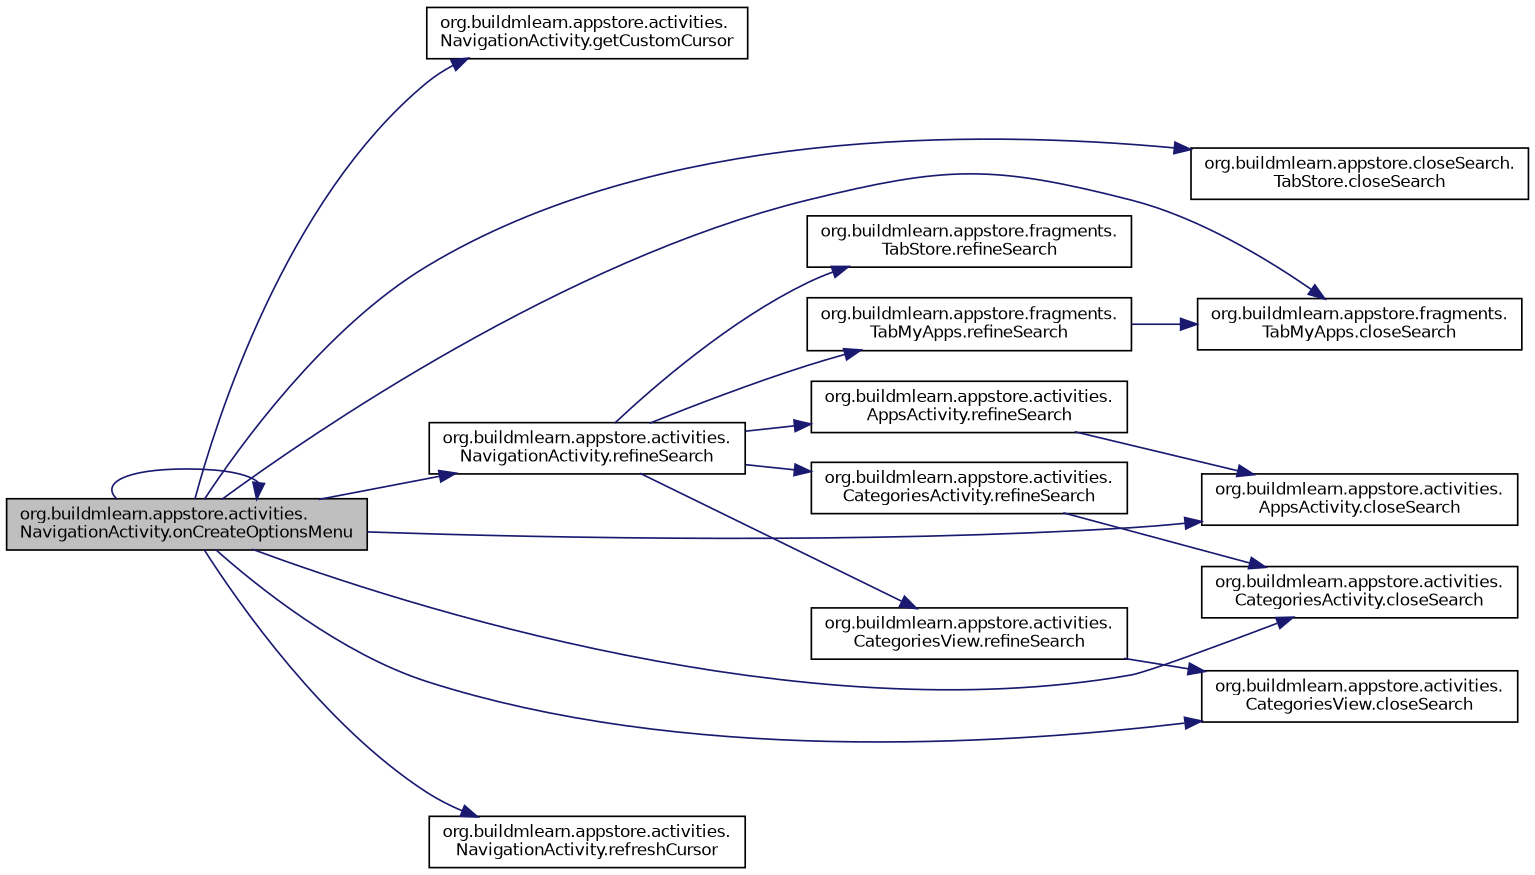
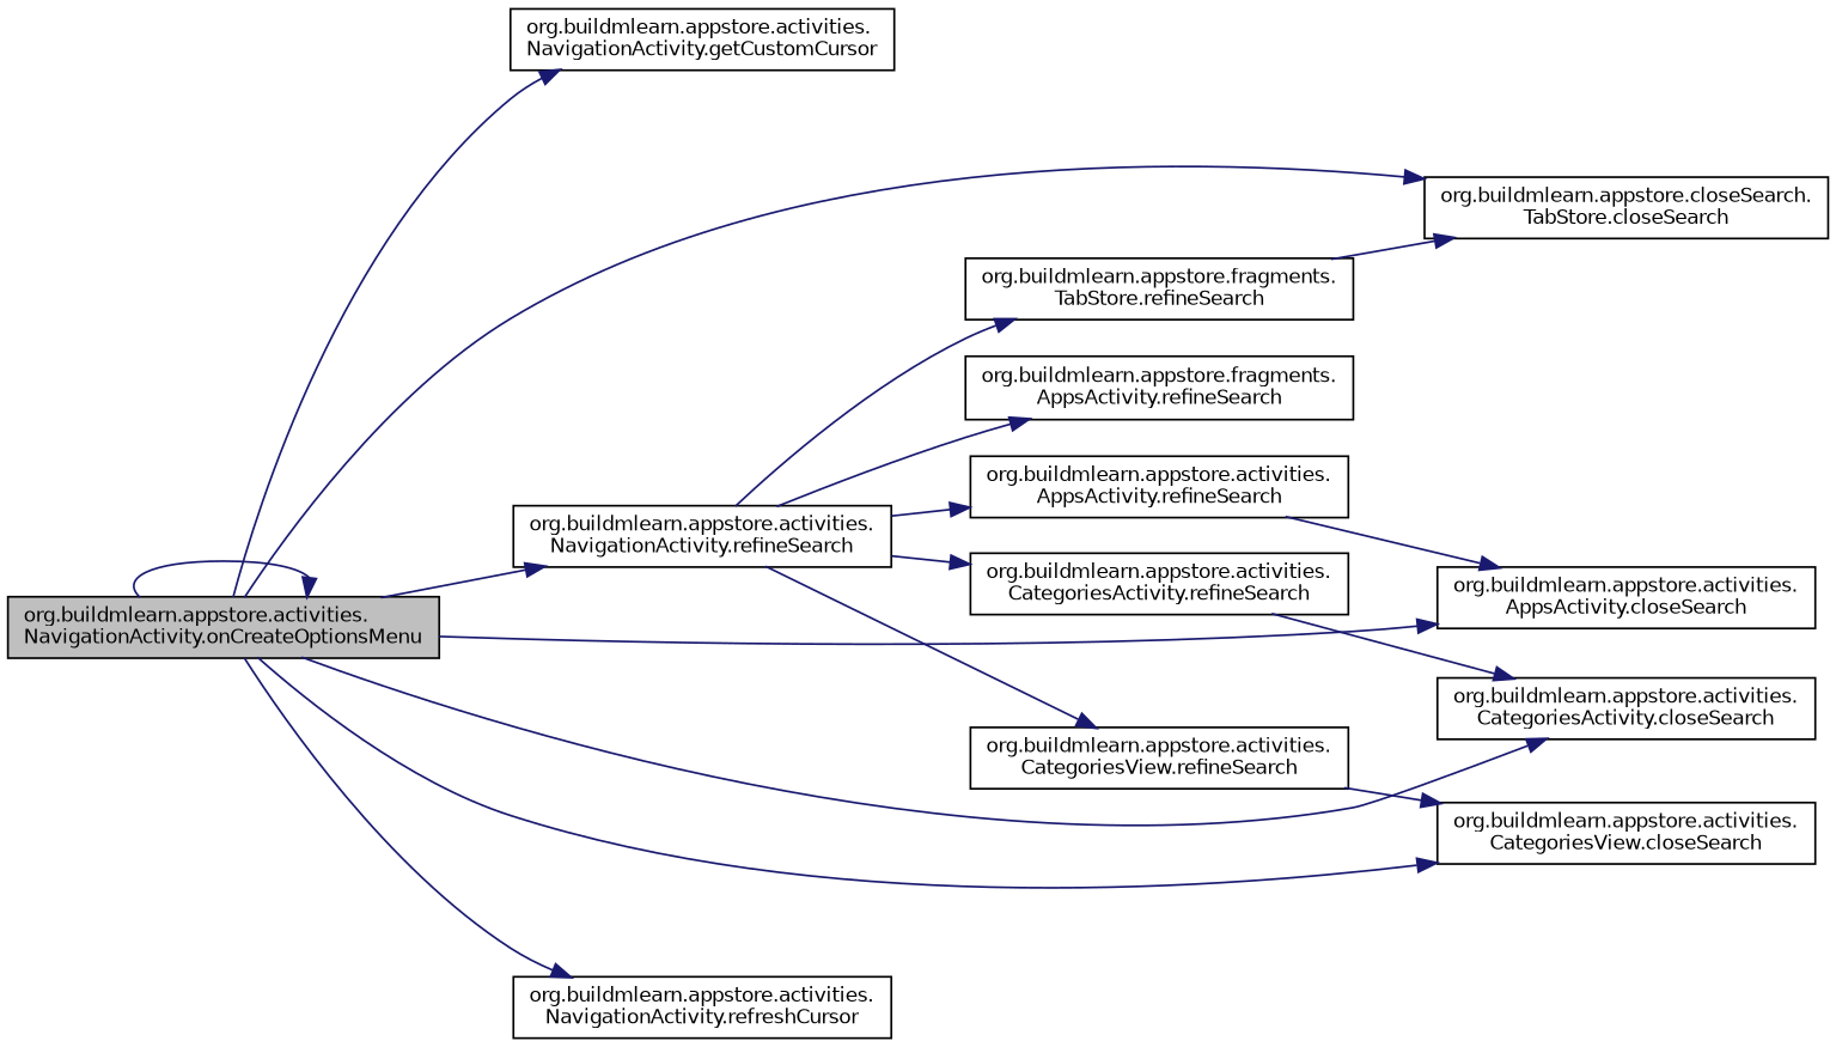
  digraph {
    rankdir=LR
    node [color=black fontname=Helvetica fontsize=10 shape=record]
    edge [color=midnightblue fontname=Helvetica fontsize=10 labelfontname=Helvetica labelfontsize=10 style=solid]
    n1 [fillcolor=grey75 fontcolor=black height=0.2 label="org.buildmlearn.appstore.activities.\lNavigationActivity.onCreateOptionsMenu" style=filled width=0.4]
    n2 [height=0.2 label="org.buildmlearn.appstore.activities.\lNavigationActivity.getCustomCursor" width=0.4]
-   n3 [height=0.2 label="org.buildmlearn.appstore.fragments.\lTabMyApps.closeSearch" width=0.4]
    n4 [height=0.2 label="org.buildmlearn.appstore.closeSearch.\lTabStore.closeSearch" width=0.4]
    n5 [height=0.2 label="org.buildmlearn.appstore.activities.\lCategoriesActivity.closeSearch" width=0.4]
    n6 [height=0.2 label="org.buildmlearn.appstore.activities.\lCategoriesView.closeSearch" width=0.4]
    n7 [height=0.2 label="org.buildmlearn.appstore.activities.\lAppsActivity.closeSearch" width=0.4]
    n8 [height=0.2 label="org.buildmlearn.appstore.activities.\lNavigationActivity.refineSearch" width=0.4]
    n9 [height=0.2 label="org.buildmlearn.appstore.activities.\lNavigationActivity.refreshCursor" width=0.4]
-   n10 [height=0.2 label="org.buildmlearn.appstore.fragments.\lTabMyApps.refineSearch" width=0.4]
+   n10 [height=0.2 label="org.buildmlearn.appstore.fragments.\lAppsActivity.refineSearch" width=0.4]
    n11 [height=0.2 label="org.buildmlearn.appstore.fragments.\lTabStore.refineSearch" width=0.4]
    n12 [height=0.2 label="org.buildmlearn.appstore.activities.\lCategoriesActivity.refineSearch" width=0.4]
    n13 [height=0.2 label="org.buildmlearn.appstore.activities.\lCategoriesView.refineSearch" width=0.4]
    n14 [height=0.2 label="org.buildmlearn.appstore.activities.\lAppsActivity.refineSearch" width=0.4]
    n1 -> n1
    n1 -> n2
-   n1 -> n3
    n1 -> n4
    n1 -> n5
    n1 -> n6
    n1 -> n7
    n1 -> n8
    n1 -> n9
    n8 -> n10
    n8 -> n11
    n8 -> n12
    n8 -> n13
    n8 -> n14
-   n10 -> n3
+   n11 -> n4
    n12 -> n5
    n13 -> n6
    n14 -> n7
  }
